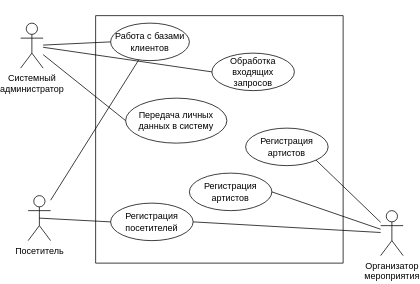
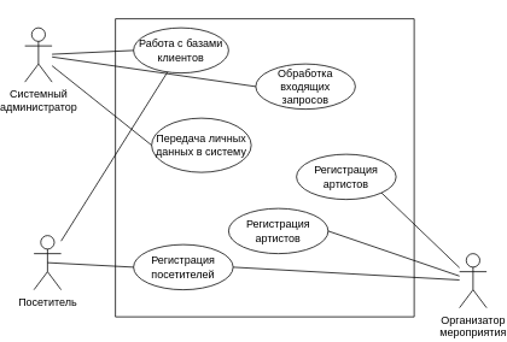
  <mxCell id="0" />
  <mxCell id="1" parent="0" />
  <mxCell id="2" value="" style="swimlane;startSize=0;" vertex="1" parent="1"><mxGeometry x="120" y="20" width="330" height="330" as="geometry" /></mxCell>
- <mxCell id="3" value="Передача личных данных в систему" style="ellipse;whiteSpace=wrap;html=1;" vertex="1" parent="2"><mxGeometry x="40" y="110" width="135" height="60" as="geometry" /></mxCell>
+ <mxCell id="3" value="Передача личных данных в систему" style="ellipse;whiteSpace=wrap;html=1;" vertex="1" parent="2"><mxGeometry x="40" y="110" width="110" height="60" as="geometry" /></mxCell>
  <mxCell id="4" value="Регистрация артистов" style="ellipse;whiteSpace=wrap;html=1;" vertex="1" parent="2"><mxGeometry x="125" y="210" width="110" height="50" as="geometry" /></mxCell>
  <mxCell id="5" value="Регистрация посетителей" style="ellipse;whiteSpace=wrap;html=1;" vertex="1" parent="2"><mxGeometry x="20" y="250" width="110" height="50" as="geometry" /></mxCell>
  <mxCell id="6" value="Обработка входящих запросов" style="ellipse;whiteSpace=wrap;html=1;" vertex="1" parent="2"><mxGeometry x="155" y="50" width="110" height="50" as="geometry" /></mxCell>
  <mxCell id="7" value="Работа с базами клиентов" style="ellipse;whiteSpace=wrap;html=1;" vertex="1" parent="2"><mxGeometry x="20" y="10" width="105" height="50" as="geometry" /></mxCell>
  <mxCell id="8" value="Регистрация артистов" style="ellipse;whiteSpace=wrap;html=1;" vertex="1" parent="2"><mxGeometry x="200" y="150" width="110" height="50" as="geometry" /></mxCell>
  <mxCell id="9" value="Системный &lt;br&gt;администратор" style="shape=umlActor;verticalLabelPosition=bottom;verticalAlign=top;html=1;outlineConnect=0;" vertex="1" parent="1"><mxGeometry x="20" y="30" width="30" height="60" as="geometry" /></mxCell>
  <mxCell id="10" value="Посетитель" style="shape=umlActor;verticalLabelPosition=bottom;verticalAlign=top;html=1;outlineConnect=0;" vertex="1" parent="1"><mxGeometry x="30" y="260" width="30" height="60" as="geometry" /></mxCell>
  <mxCell id="11" value="Организатор&lt;br&gt;&lt;font&gt;мероприятия&lt;/font&gt;" style="shape=umlActor;verticalLabelPosition=bottom;verticalAlign=top;html=1;outlineConnect=0;" vertex="1" parent="1"><mxGeometry x="500" y="280" width="30" height="60" as="geometry" /></mxCell>
  <mxCell id="12" value="" style="endArrow=none;html=1;rounded=0;entryX=1;entryY=0.5;entryDx=0;entryDy=0;" edge="1" parent="1" source="11" target="4"><mxGeometry width="50" height="50" relative="1" as="geometry"><mxPoint x="200" y="220" as="sourcePoint" /><mxPoint x="250" y="170" as="targetPoint" /></mxGeometry></mxCell>
  <mxCell id="13" value="" style="endArrow=none;html=1;rounded=0;entryX=1;entryY=0.5;entryDx=0;entryDy=0;" edge="1" parent="1" source="11" target="5"><mxGeometry width="50" height="50" relative="1" as="geometry"><mxPoint x="510" y="230" as="sourcePoint" /><mxPoint x="414" y="280" as="targetPoint" /></mxGeometry></mxCell>
  <mxCell id="14" value="" style="endArrow=none;html=1;rounded=0;exitX=0.5;exitY=0.5;exitDx=0;exitDy=0;exitPerimeter=0;entryX=0;entryY=0.5;entryDx=0;entryDy=0;" edge="1" parent="1" source="10" target="5"><mxGeometry width="50" height="50" relative="1" as="geometry"><mxPoint x="50" y="240" as="sourcePoint" /><mxPoint x="100" y="190" as="targetPoint" /></mxGeometry></mxCell>
  <mxCell id="15" value="" style="endArrow=none;html=1;rounded=0;entryX=0;entryY=0.5;entryDx=0;entryDy=0;" edge="1" parent="1" source="9" target="3"><mxGeometry width="50" height="50" relative="1" as="geometry"><mxPoint x="70" y="90" as="sourcePoint" /><mxPoint x="120" y="40" as="targetPoint" /></mxGeometry></mxCell>
  <mxCell id="16" value="" style="endArrow=none;html=1;rounded=0;" edge="1" parent="1" source="10" target="7"><mxGeometry width="50" height="50" relative="1" as="geometry"><mxPoint x="60" y="220" as="sourcePoint" /><mxPoint x="120" y="160" as="targetPoint" /></mxGeometry></mxCell>
  <mxCell id="17" value="" style="endArrow=none;html=1;rounded=0;entryX=0;entryY=0.5;entryDx=0;entryDy=0;" edge="1" parent="1" source="9" target="7"><mxGeometry width="50" height="50" relative="1" as="geometry"><mxPoint x="70" y="50" as="sourcePoint" /><mxPoint x="110" y="10" as="targetPoint" /></mxGeometry></mxCell>
  <mxCell id="18" value="" style="endArrow=none;html=1;rounded=0;entryX=0;entryY=0.5;entryDx=0;entryDy=0;" edge="1" parent="1" source="9" target="6"><mxGeometry width="50" height="50" relative="1" as="geometry"><mxPoint x="70" y="30" as="sourcePoint" /><mxPoint x="110" y="-10" as="targetPoint" /></mxGeometry></mxCell>
  <mxCell id="19" value="" style="endArrow=none;html=1;rounded=0;entryX=1;entryY=1;entryDx=0;entryDy=0;" edge="1" parent="1" source="11" target="8"><mxGeometry width="50" height="50" relative="1" as="geometry"><mxPoint x="520" y="240" as="sourcePoint" /><mxPoint x="570" y="190" as="targetPoint" /></mxGeometry></mxCell>
